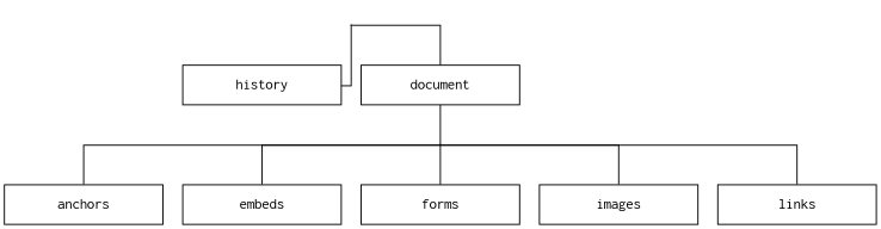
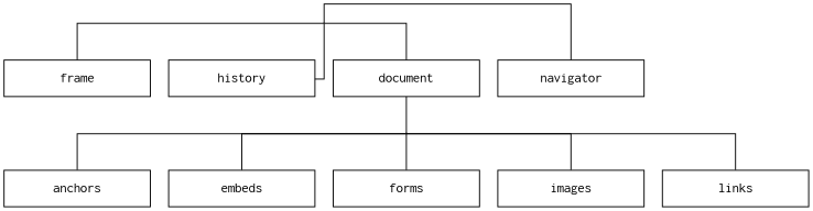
  digraph {
    concentrate=true
    rankdir=TB
    splines=ortho
    node [fontname=Courier shape=box]
    edge [dir=none]
    windowpoint [height=0.01 shape=point width=0.01]
+   frame [width=2]
    history [width=2]
    document [width=2]
+   navigator [width=2]
    documentpoint [height=0.01 shape=point width=0.01]
    anchors [width=2]
    embeds [width=2]
    forms [width=2]
    images [width=2]
    links [width=2]
+   windowpoint -> frame
    windowpoint -> history
    windowpoint -> document
+   windowpoint -> navigator
    document -> documentpoint
    documentpoint -> anchors
    documentpoint -> embeds
    documentpoint -> forms
    documentpoint -> images
    documentpoint -> links
  }
